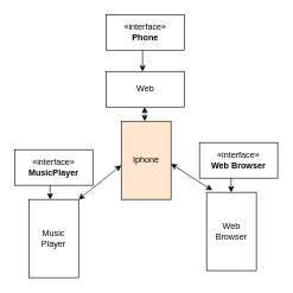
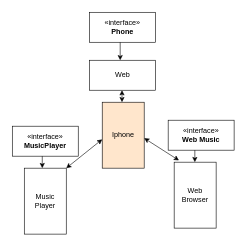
  <mxCell id="0" />
  <mxCell id="1" parent="0" />
  <mxCell id="2" value="Iphone" style="html=1;whiteSpace=wrap;direction=south;fillColor=#ffe6cc;" vertex="1" parent="1"><mxGeometry x="170" y="170" width="70" height="110" as="geometry" /></mxCell>
  <mxCell id="3" value="Web Browser" style="html=1;whiteSpace=wrap;direction=south;" vertex="1" parent="1"><mxGeometry x="290" y="270" width="70" height="110" as="geometry" /></mxCell>
  <mxCell id="4" value="" style="endArrow=classic;startArrow=classic;html=1;rounded=0;entryX=-0.027;entryY=0.886;entryDx=0;entryDy=0;entryPerimeter=0;" edge="1" parent="1" target="3"><mxGeometry width="50" height="50" relative="1" as="geometry"><mxPoint x="240" y="230" as="sourcePoint" /><mxPoint x="290" y="180" as="targetPoint" /></mxGeometry></mxCell>
  <mxCell id="5" value="Music Player" style="html=1;whiteSpace=wrap;direction=south;" vertex="1" parent="1"><mxGeometry x="40" y="280" width="70" height="110" as="geometry" /></mxCell>
  <mxCell id="6" value="" style="endArrow=classic;startArrow=classic;html=1;rounded=0;entryX=0.836;entryY=1;entryDx=0;entryDy=0;entryPerimeter=0;" edge="1" parent="1"><mxGeometry width="50" height="50" relative="1" as="geometry"><mxPoint x="110" y="280" as="sourcePoint" /><mxPoint x="170" y="231.96" as="targetPoint" /></mxGeometry></mxCell>
  <mxCell id="7" value="«interface»&lt;br&gt;&lt;b&gt;MusicPlayer&lt;/b&gt;" style="html=1;whiteSpace=wrap;" vertex="1" parent="1"><mxGeometry x="20" y="210" width="110" height="50" as="geometry" /></mxCell>
- <mxCell id="8" value="«interface»&lt;br&gt;&lt;b&gt;Web Browser&lt;/b&gt;" style="html=1;whiteSpace=wrap;" vertex="1" parent="1"><mxGeometry x="280" y="200" width="110" height="50" as="geometry" /></mxCell>
+ <mxCell id="8" value="«interface»&lt;br&gt;&lt;b&gt;Web Music&lt;/b&gt;" style="html=1;whiteSpace=wrap;" vertex="1" parent="1"><mxGeometry x="280" y="200" width="110" height="50" as="geometry" /></mxCell>
  <mxCell id="9" value="" style="endArrow=classic;html=1;rounded=0;" edge="1" parent="1"><mxGeometry width="50" height="50" relative="1" as="geometry"><mxPoint x="70" y="260" as="sourcePoint" /><mxPoint x="70" y="280" as="targetPoint" /><Array as="points"><mxPoint x="70" y="270" /></Array></mxGeometry></mxCell>
  <mxCell id="10" value="" style="endArrow=classic;html=1;rounded=0;" edge="1" parent="1"><mxGeometry width="50" height="50" relative="1" as="geometry"><mxPoint x="324.5" y="250" as="sourcePoint" /><mxPoint x="324.5" y="270" as="targetPoint" /><Array as="points"><mxPoint x="324.5" y="260" /></Array></mxGeometry></mxCell>
  <mxCell id="11" value="Web" style="html=1;whiteSpace=wrap;" vertex="1" parent="1"><mxGeometry x="149" y="100" width="110" height="50" as="geometry" /></mxCell>
  <mxCell id="12" value="" style="endArrow=classic;startArrow=classic;html=1;rounded=0;" edge="1" parent="1"><mxGeometry width="50" height="50" relative="1" as="geometry"><mxPoint x="203" y="170" as="sourcePoint" /><mxPoint x="203" y="150" as="targetPoint" /><Array as="points" /></mxGeometry></mxCell>
  <mxCell id="13" value="«interface»&lt;br&gt;&lt;b&gt;Phone&lt;/b&gt;" style="html=1;whiteSpace=wrap;" vertex="1" parent="1"><mxGeometry x="149" y="20" width="110" height="50" as="geometry" /></mxCell>
  <mxCell id="14" value="" style="endArrow=classic;html=1;rounded=0;" edge="1" parent="1"><mxGeometry width="50" height="50" relative="1" as="geometry"><mxPoint x="200" y="70" as="sourcePoint" /><mxPoint x="200" y="100" as="targetPoint" /></mxGeometry></mxCell>
